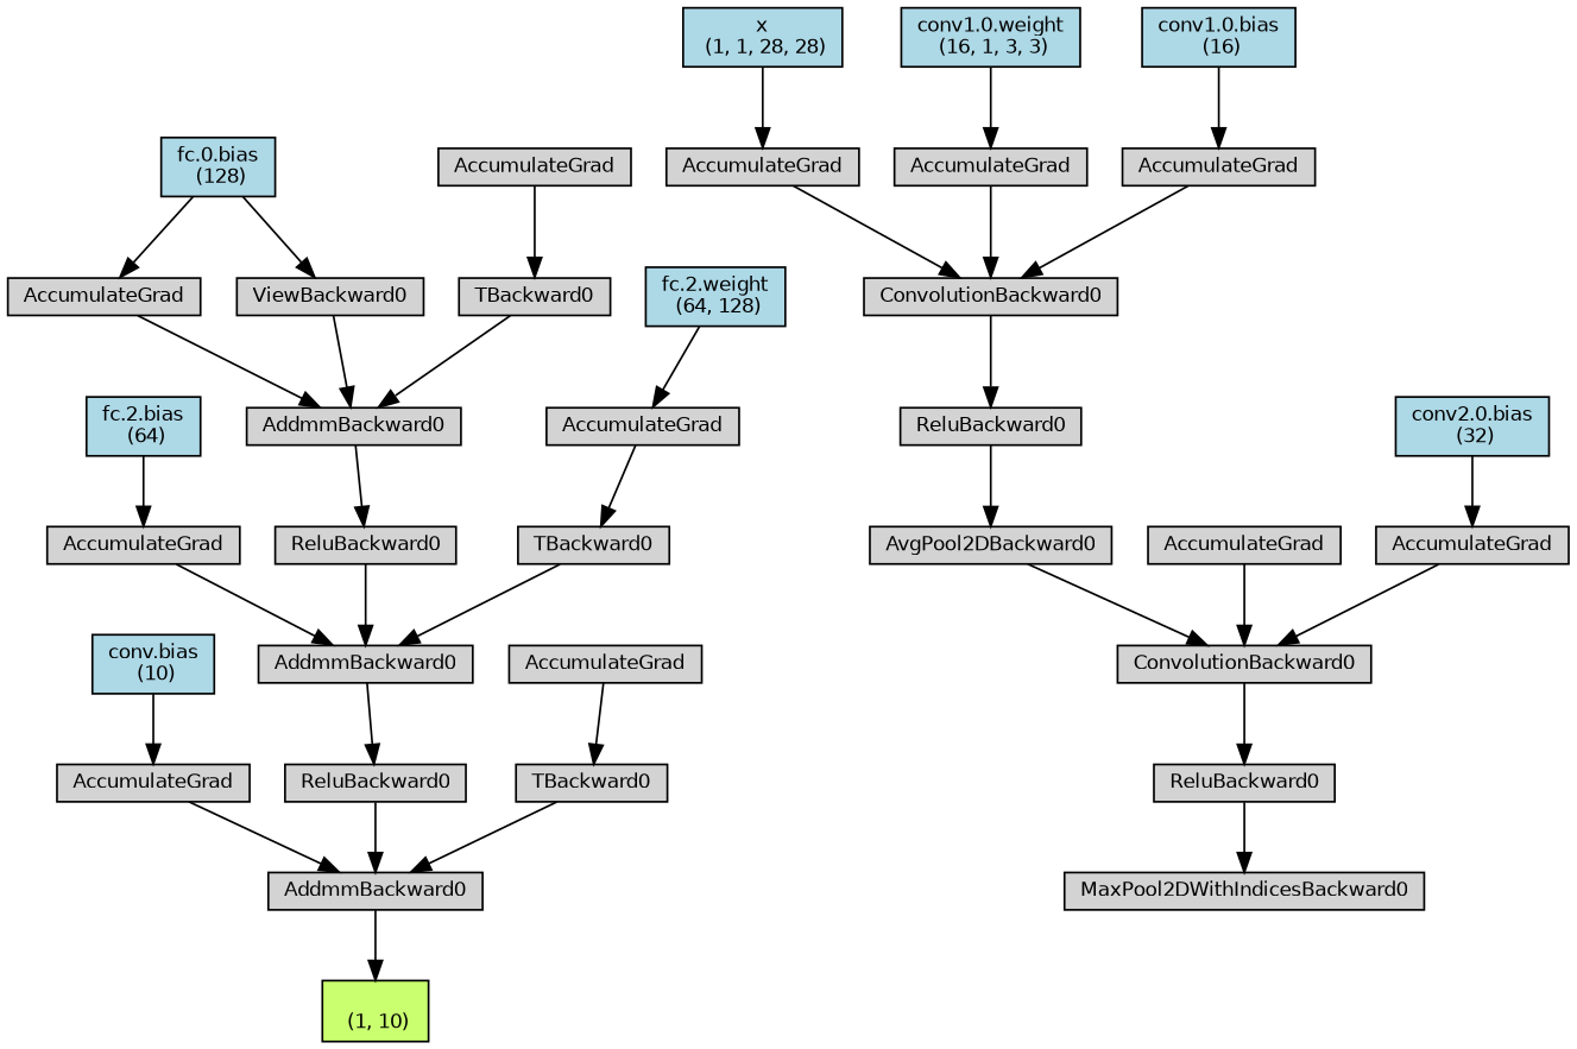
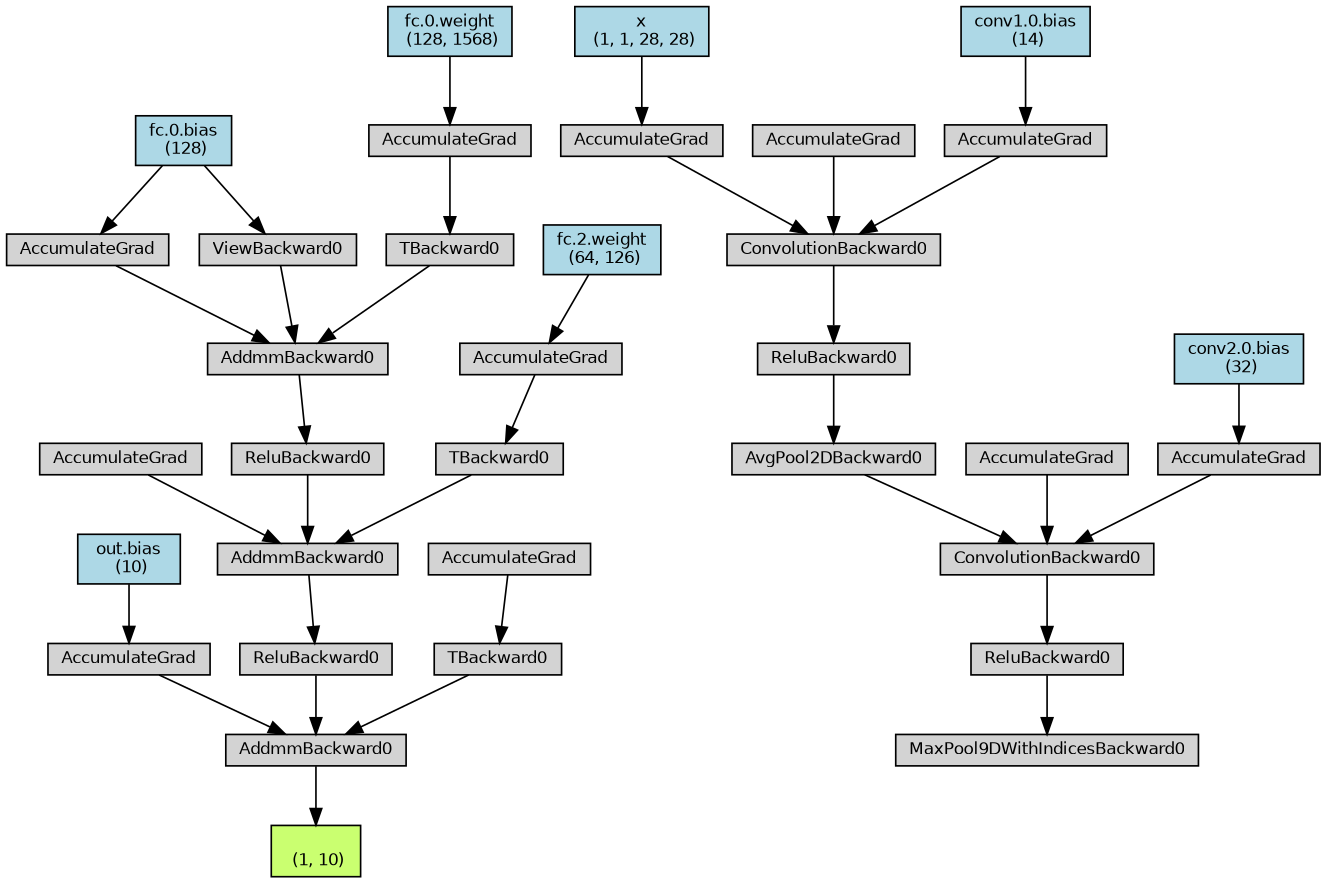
  digraph {
    fontname="DejaVu Sans"
    node [align=left fontname="DejaVu Sans" fontsize=10 ranksep=0.1 shape=box style=filled]
    edge [fontname="DejaVu Sans"]
    n1 [fillcolor=darkolivegreen1 height=0.2 label="\n (1, 10)"]
    n2 [height=0.2 label=AddmmBackward0]
    n3 [height=0.2 label=AccumulateGrad]
-   n4 [fillcolor=lightblue height=0.2 label="conv.bias\n (10)"]
+   n4 [fillcolor=lightblue height=0.2 label="out.bias\n (10)"]
    n5 [height=0.2 label=ReluBackward0]
    n6 [height=0.2 label=AddmmBackward0]
    n7 [height=0.2 label=AccumulateGrad]
-   n8 [fillcolor=lightblue height=0.2 label="fc.2.bias\n (64)"]
    n9 [height=0.2 label=ReluBackward0]
    n10 [height=0.2 label=AddmmBackward0]
    n11 [height=0.2 label=AccumulateGrad]
    n12 [fillcolor=lightblue height=0.2 label="fc.0.bias\n (128)"]
    n13 [height=0.2 label=ViewBackward0]
-   n14 [height=0.2 label=MaxPool2DWithIndicesBackward0]
+   n14 [height=0.2 label=MaxPool9DWithIndicesBackward0]
    n15 [height=0.2 label=ReluBackward0]
    n16 [height=0.2 label=ConvolutionBackward0]
    n17 [height=0.2 label=AvgPool2DBackward0]
    n18 [height=0.2 label=ReluBackward0]
    n19 [height=0.2 label=ConvolutionBackward0]
    n20 [height=0.2 label=AccumulateGrad]
    n21 [fillcolor=lightblue height=0.2 label="x\n (1, 1, 28, 28)"]
    n22 [height=0.2 label=AccumulateGrad]
-   n23 [fillcolor=lightblue height=0.2 label="conv1.0.weight\n (16, 1, 3, 3)"]
    n24 [height=0.2 label=AccumulateGrad]
-   n25 [fillcolor=lightblue height=0.2 label="conv1.0.bias\n (16)"]
+   n25 [fillcolor=lightblue height=0.2 label="conv1.0.bias\n (14)"]
    n26 [height=0.2 label=AccumulateGrad]
    n27 [height=0.2 label=AccumulateGrad]
    n28 [fillcolor=lightblue height=0.2 label="conv2.0.bias\n (32)"]
    n29 [height=0.2 label=TBackward0]
    n30 [height=0.2 label=AccumulateGrad]
+   n31 [fillcolor=lightblue height=0.2 label="fc.0.weight\n (128, 1568)"]
    n32 [height=0.2 label=TBackward0]
    n33 [height=0.2 label=AccumulateGrad]
-   n34 [fillcolor=lightblue height=0.2 label="fc.2.weight\n (64, 128)"]
+   n34 [fillcolor=lightblue height=0.2 label="fc.2.weight\n (64, 126)"]
    n35 [height=0.2 label=TBackward0]
    n36 [height=0.2 label=AccumulateGrad]
    n2 -> n1
    n3 -> n2
    n4 -> n3
    n5 -> n2
    n6 -> n5
    n7 -> n6
-   n8 -> n7
    n9 -> n6
    n10 -> n9
    n11 -> n10
    n12 -> n11
    n12 -> n13
    n13 -> n10
    n15 -> n14
    n16 -> n15
    n17 -> n16
    n18 -> n17
    n19 -> n18
    n20 -> n19
    n21 -> n20
    n22 -> n19
-   n23 -> n22
    n24 -> n19
    n25 -> n24
    n26 -> n16
    n27 -> n16
    n28 -> n27
    n29 -> n10
    n30 -> n29
+   n31 -> n30
    n32 -> n6
    n33 -> n32
    n34 -> n33
    n35 -> n2
    n36 -> n35
  }
